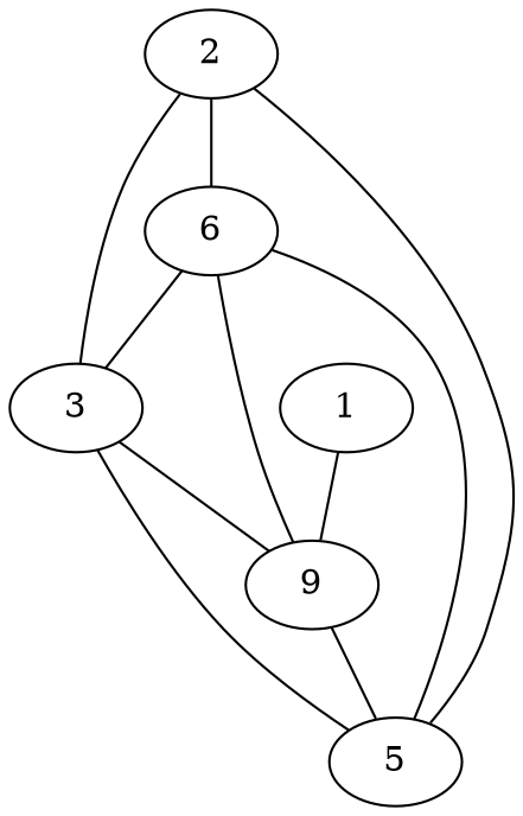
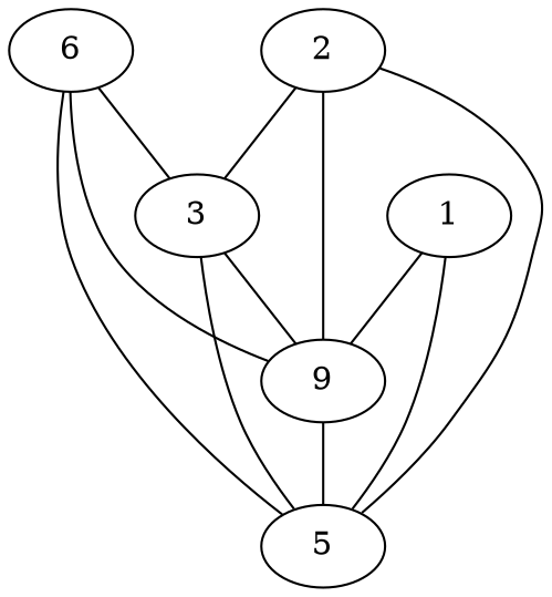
  graph {
    n1 [label=6]
    3
    n3 [label=9]
    5
    1
    2
    n1 -- 3
    n1 -- n3
    n1 -- 5
    3 -- n3
    3 -- 5
    n3 -- 5
    1 -- n3
+   1 -- 5
    2 -- 3
-   2 -- n1
+   2 -- n3
    2 -- 5
  }
